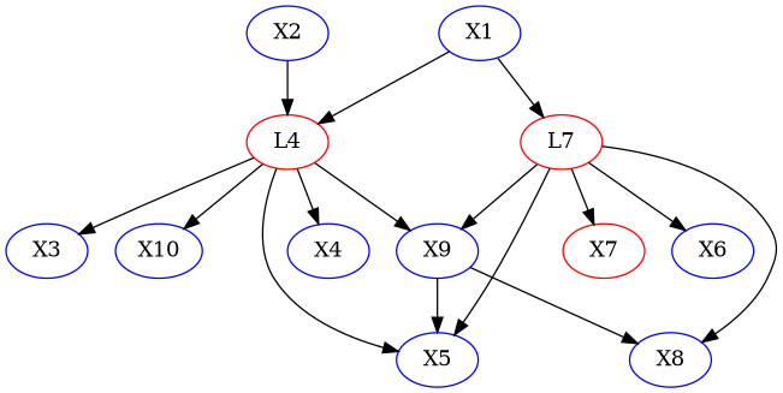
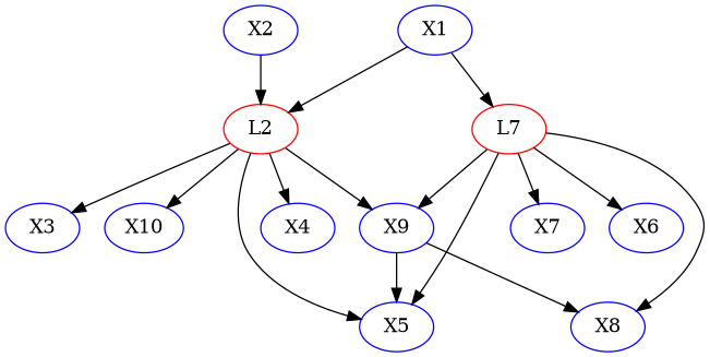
  digraph {
    node [color=blue]
    edge [color=black]
    X6
-   L2 [color=red label=L4]
+   L2 [color=red]
    X10
    X9
    X5
    X4
    X3
    X2
    X8
-   X7 [color=red]
+   X7
    n11 [color=red label=L7]
    X1
    subgraph sub_1 {
    }
    subgraph sub_2 {
      X6
      L2
      X10
      X9
      X5
      X4
      X3
      X2
      X8
      X7
      n11
      X1
    }
    L2 -> X10
    L2 -> X9
    L2 -> X5
    L2 -> X4
    L2 -> X3
    X9 -> X5
    X9 -> X8
    X2 -> L2
    n11 -> X6
    n11 -> X9
    n11 -> X5
    n11 -> X8
    n11 -> X7
    X1 -> L2
    X1 -> n11
  }
